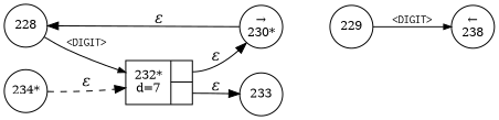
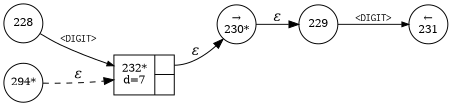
  digraph {
    rankdir=LR
    node [fixedsize=true fontsize=11 peripheries=1 shape=circle]
    edge [fontname="Times-Italic"]
    n1 [label=228 width=.55]
    n2 [fixedsize=false label="{232*\nd=7|{<p0>|<p1>}}" shape=record]
    n3 [label="&rarr;\n230*" width=.55]
-   n4 [label=233 width=.55]
    n5 [label=229 width=.55]
-   n6 [label="&larr;\n238" width=.55]
-   n7 [label="234*" width=.55]
+   n6 [label="&larr;\n231" width=.55]
+   n7 [label="294*" width=.55]
    n1 -> n2 [arrowhead=normal arrowsize=.7 fontname=Courier fontsize=11 label="<DIGIT>"]
    n2 -> n3 [label="&epsilon;" tailport=p0]
-   n2 -> n4 [label="&epsilon;" tailport=p1]
-   n3 -> n1 [label="&epsilon;"]
+   n3 -> n5 [label="&epsilon;"]
    n5 -> n6 [arrowhead=normal arrowsize=.7 fontname=Courier fontsize=11 label="<DIGIT>"]
    n7 -> n2 [label="&epsilon;" style=dashed]
  }
